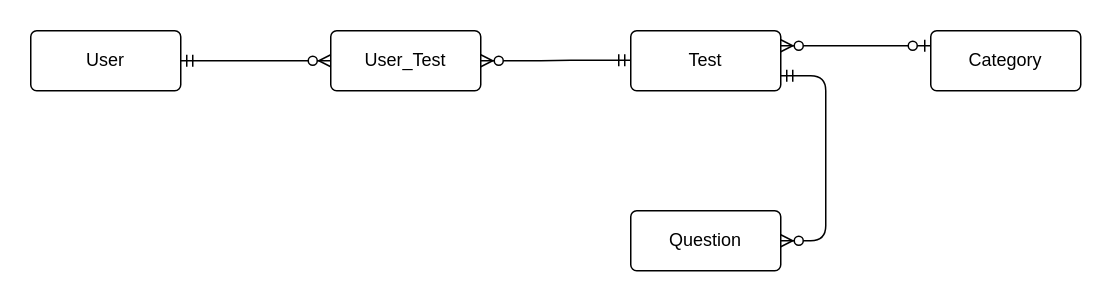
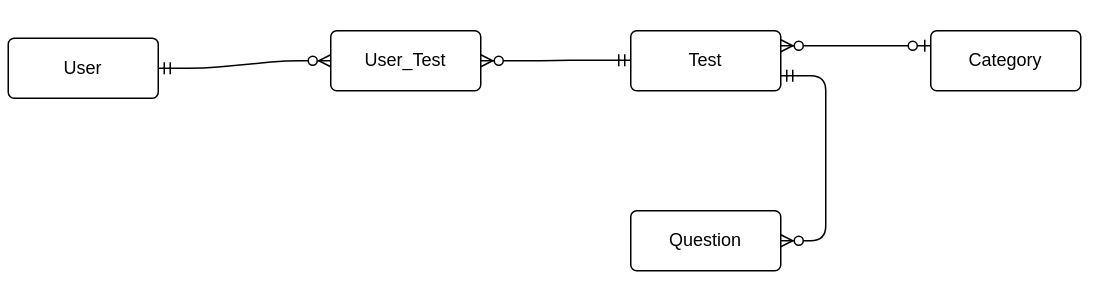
  <mxCell id="0" />
  <mxCell id="1" parent="0" />
- <mxCell id="2" value="User" style="rounded=1;arcSize=10;whiteSpace=wrap;html=1;align=center;" vertex="1" parent="1"><mxGeometry x="20" y="20" width="100" height="40" as="geometry" /></mxCell>
+ <mxCell id="2" value="User" style="rounded=1;arcSize=10;whiteSpace=wrap;html=1;align=center;" vertex="1" parent="1"><mxGeometry x="5" y="25" width="100" height="40" as="geometry" /></mxCell>
  <mxCell id="3" value="Test" style="rounded=1;arcSize=10;whiteSpace=wrap;html=1;align=center;" vertex="1" parent="1"><mxGeometry x="420" y="20" width="100" height="40" as="geometry" /></mxCell>
  <mxCell id="4" value="Question" style="rounded=1;arcSize=10;whiteSpace=wrap;html=1;align=center;" vertex="1" parent="1"><mxGeometry x="420" y="140" width="100" height="40" as="geometry" /></mxCell>
  <mxCell id="5" value="User_Test" style="rounded=1;arcSize=10;whiteSpace=wrap;html=1;align=center;" vertex="1" parent="1"><mxGeometry x="220" y="20" width="100" height="40" as="geometry" /></mxCell>
  <mxCell id="6" value="Category" style="rounded=1;arcSize=10;whiteSpace=wrap;html=1;align=center;" vertex="1" parent="1"><mxGeometry x="620" y="20" width="100" height="40" as="geometry" /></mxCell>
  <mxCell id="7" value="" style="edgeStyle=entityRelationEdgeStyle;fontSize=12;html=1;endArrow=ERzeroToMany;startArrow=ERmandOne;startFill=0;exitX=1;exitY=0.5;exitDx=0;exitDy=0;entryX=0;entryY=0.5;entryDx=0;entryDy=0;" edge="1" parent="1" source="2" target="5"><mxGeometry width="100" height="100" relative="1" as="geometry"><mxPoint x="220" y="200" as="sourcePoint" /><mxPoint x="320" y="100" as="targetPoint" /></mxGeometry></mxCell>
  <mxCell id="8" value="" style="edgeStyle=entityRelationEdgeStyle;fontSize=12;html=1;endArrow=ERmandOne;startArrow=ERzeroToMany;startFill=1;entryX=0;entryY=0.5;entryDx=0;entryDy=0;endFill=0;" edge="1" parent="1"><mxGeometry width="100" height="100" relative="1" as="geometry"><mxPoint x="320" y="40" as="sourcePoint" /><mxPoint x="420" y="39.66" as="targetPoint" /></mxGeometry></mxCell>
  <mxCell id="9" value="" style="edgeStyle=entityRelationEdgeStyle;fontSize=12;html=1;endArrow=ERzeroToOne;exitX=1;exitY=0.25;exitDx=0;exitDy=0;startArrow=ERzeroToMany;startFill=1;endFill=1;entryX=0;entryY=0.25;entryDx=0;entryDy=0;" edge="1" parent="1" source="3" target="6"><mxGeometry width="100" height="100" relative="1" as="geometry"><mxPoint x="520" y="140" as="sourcePoint" /><mxPoint x="620" y="40" as="targetPoint" /></mxGeometry></mxCell>
  <mxCell id="10" value="" style="edgeStyle=entityRelationEdgeStyle;fontSize=12;html=1;endArrow=ERzeroToMany;entryX=1;entryY=0.5;entryDx=0;entryDy=0;startArrow=ERmandOne;startFill=0;endFill=1;" edge="1" parent="1" target="4"><mxGeometry width="100" height="100" relative="1" as="geometry"><mxPoint x="520" y="50" as="sourcePoint" /><mxPoint x="630" y="30" as="targetPoint" /></mxGeometry></mxCell>
